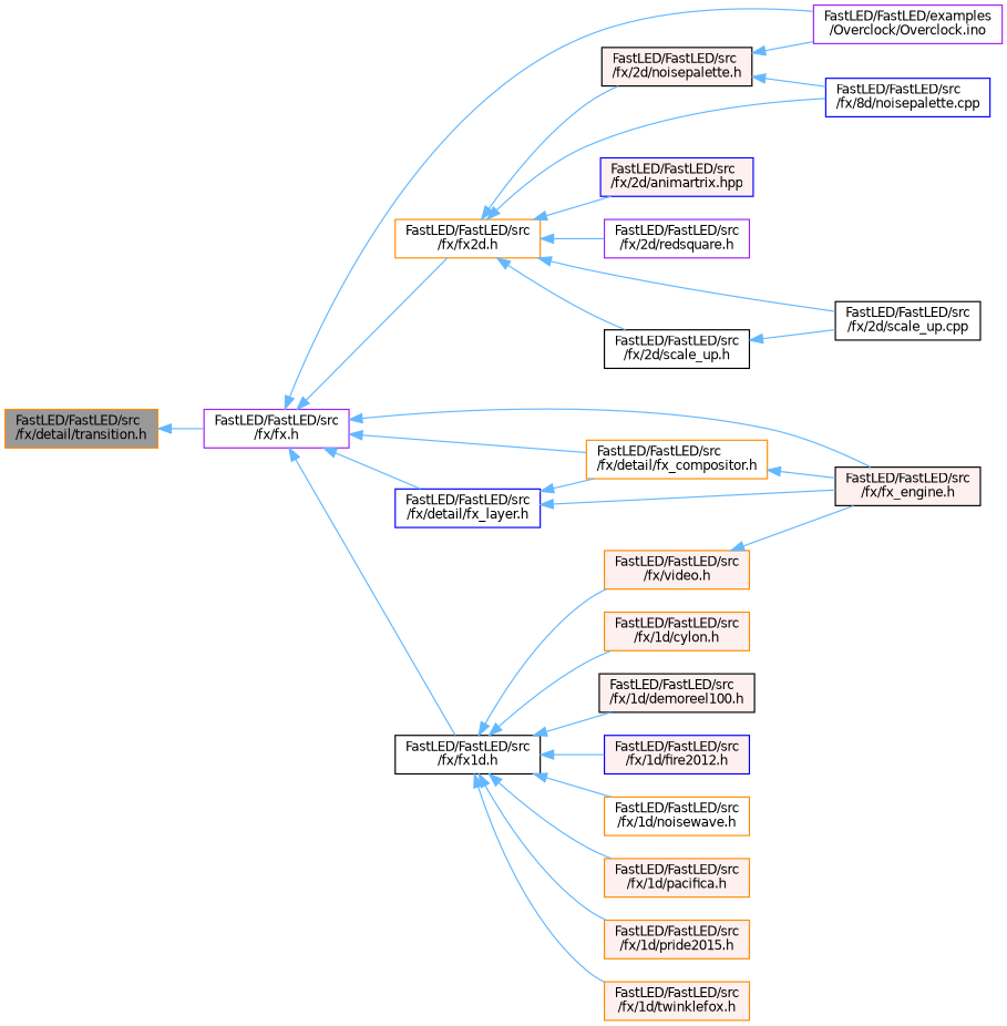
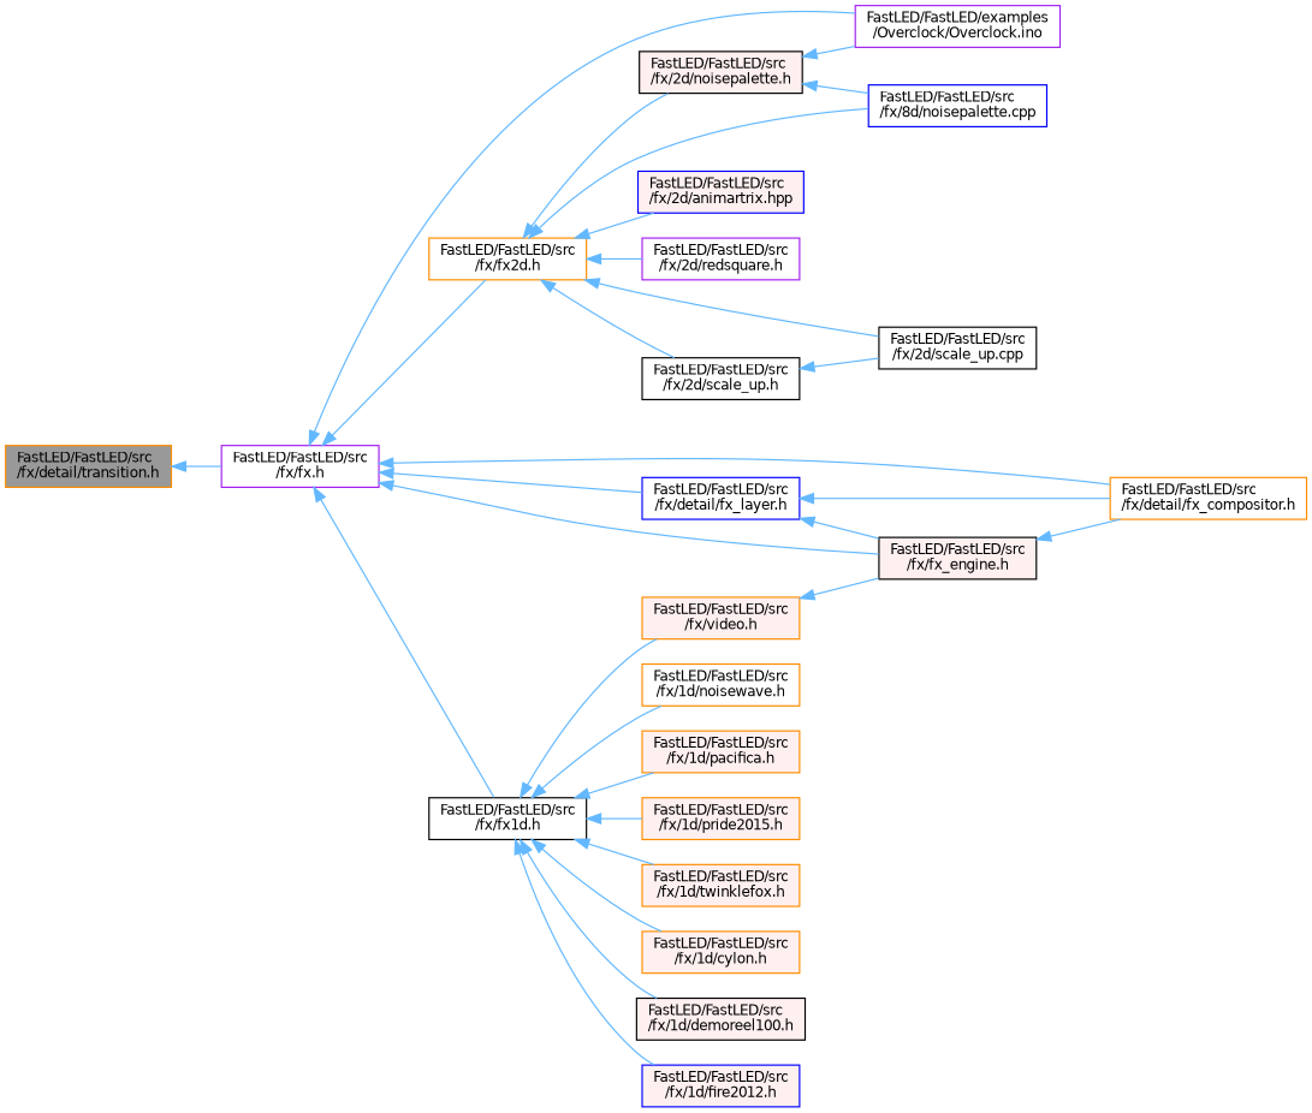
  digraph {
    rankdir=LR
    node [color=darkorange fillcolor=white fontname=Helvetica fontsize=10 shape=box style=filled]
    edge [color=steelblue1 dir=back fontname=Helvetica fontsize=10 labelfontname=Helvetica labelfontsize=10 style=solid]
    n1 [fillcolor=grey60 fontcolor=black height=0.2 label="FastLED/FastLED/src\l/fx/detail/transition.h" width=0.4]
    n2 [color=purple height=0.2 label="FastLED/FastLED/src\l/fx/fx.h" width=0.4]
    n3 [color=purple height=0.2 label="FastLED/FastLED/examples\l/Overclock/Overclock.ino" width=0.4]
    n4 [height=0.2 label="FastLED/FastLED/src\l/fx/detail/fx_compositor.h" width=0.4]
    n5 [color=black fillcolor="#FFF0F0" height=0.2 label="FastLED/FastLED/src\l/fx/fx_engine.h" width=0.4]
    n6 [color=blue height=0.2 label="FastLED/FastLED/src\l/fx/detail/fx_layer.h" width=0.4]
    n7 [color=black height=0.2 label="FastLED/FastLED/src\l/fx/fx1d.h" width=0.4]
    n8 [height=0.2 label="FastLED/FastLED/src\l/fx/fx2d.h" width=0.4]
    n9 [fillcolor="#FFF0F0" height=0.2 label="FastLED/FastLED/src\l/fx/1d/cylon.h" width=0.4]
    n10 [color=black fillcolor="#FFF0F0" height=0.2 label="FastLED/FastLED/src\l/fx/1d/demoreel100.h" width=0.4]
    n11 [color=blue fillcolor="#FFF0F0" height=0.2 label="FastLED/FastLED/src\l/fx/1d/fire2012.h" width=0.4]
    n12 [height=0.2 label="FastLED/FastLED/src\l/fx/1d/noisewave.h" width=0.4]
    n13 [fillcolor="#FFF0F0" height=0.2 label="FastLED/FastLED/src\l/fx/1d/pacifica.h" width=0.4]
    n14 [fillcolor="#FFF0F0" height=0.2 label="FastLED/FastLED/src\l/fx/1d/pride2015.h" width=0.4]
    n15 [fillcolor="#FFF0F0" height=0.2 label="FastLED/FastLED/src\l/fx/1d/twinklefox.h" width=0.4]
    n16 [fillcolor="#FFF0F0" height=0.2 label="FastLED/FastLED/src\l/fx/video.h" width=0.4]
    n17 [color=blue fillcolor="#FFF0F0" height=0.2 label="FastLED/FastLED/src\l/fx/2d/animartrix.hpp" width=0.4]
    n18 [color=blue height=0.2 label="FastLED/FastLED/src\l/fx/8d/noisepalette.cpp" width=0.4]
    n19 [color=black fillcolor="#FFF0F0" height=0.2 label="FastLED/FastLED/src\l/fx/2d/noisepalette.h" width=0.4]
    n20 [color=purple height=0.2 label="FastLED/FastLED/src\l/fx/2d/redsquare.h" width=0.4]
    n21 [color=black height=0.2 label="FastLED/FastLED/src\l/fx/2d/scale_up.cpp" width=0.4]
    n22 [color=black height=0.2 label="FastLED/FastLED/src\l/fx/2d/scale_up.h" width=0.4]
    n1 -> n2
    n2 -> n3
    n2 -> n4
    n2 -> n5
    n2 -> n6
    n2 -> n7
    n2 -> n8
-   n4 -> n5
+   n5 -> n4
    n6 -> n4
    n6 -> n5
    n7 -> n9
    n7 -> n10
    n7 -> n11
    n7 -> n12
    n7 -> n13
    n7 -> n14
    n7 -> n15
    n7 -> n16
    n8 -> n17
    n8 -> n18
    n8 -> n19
    n8 -> n20
    n8 -> n21
    n8 -> n22
    n16 -> n5
    n19 -> n3
    n19 -> n18
    n22 -> n21
  }
